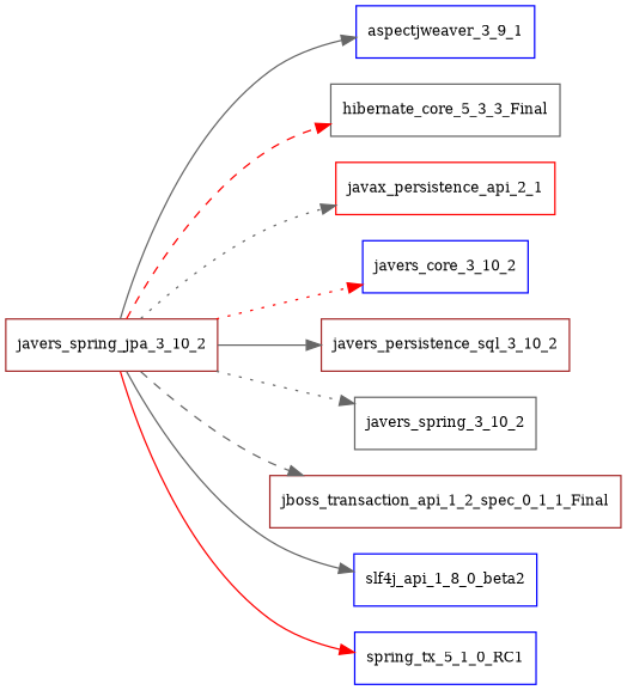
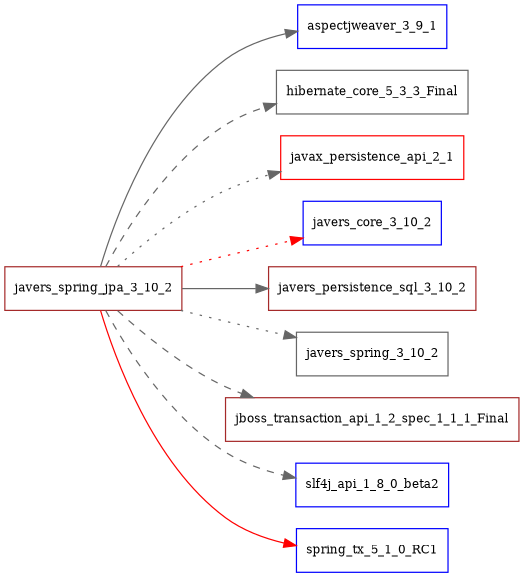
  digraph {
    rankdir=LR
    node [color=blue fontsize=10.0 shape=box]
    edge [color=gray40 style=solid]
    n1 [label=aspectjweaver_3_9_1]
    javers_spring_jpa_3_10_2 [color=brown]
    hibernate_core_5_3_3_Final [color=gray40]
    n4 [color=red label=javax_persistence_api_2_1]
    javers_core_3_10_2
    javers_persistence_sql_3_10_2 [color=brown]
    javers_spring_3_10_2 [color=gray40]
-   jboss_transaction_api_1_2_spec_1_1_1_Final [color=brown label=jboss_transaction_api_1_2_spec_0_1_1_Final]
+   jboss_transaction_api_1_2_spec_1_1_1_Final [color=brown]
    slf4j_api_1_8_0_beta2
    spring_tx_5_1_0_RC1
    javers_spring_jpa_3_10_2 -> n1
-   javers_spring_jpa_3_10_2 -> hibernate_core_5_3_3_Final [color=red style=dashed]
+   javers_spring_jpa_3_10_2 -> hibernate_core_5_3_3_Final [style=dashed]
    javers_spring_jpa_3_10_2 -> n4 [style=dotted]
    javers_spring_jpa_3_10_2 -> javers_core_3_10_2 [color=red style=dotted]
    javers_spring_jpa_3_10_2 -> javers_persistence_sql_3_10_2
    javers_spring_jpa_3_10_2 -> javers_spring_3_10_2 [style=dotted]
    javers_spring_jpa_3_10_2 -> jboss_transaction_api_1_2_spec_1_1_1_Final [style=dashed]
-   javers_spring_jpa_3_10_2 -> slf4j_api_1_8_0_beta2
+   javers_spring_jpa_3_10_2 -> slf4j_api_1_8_0_beta2 [style=dashed]
    javers_spring_jpa_3_10_2 -> spring_tx_5_1_0_RC1 [color=red]
  }
